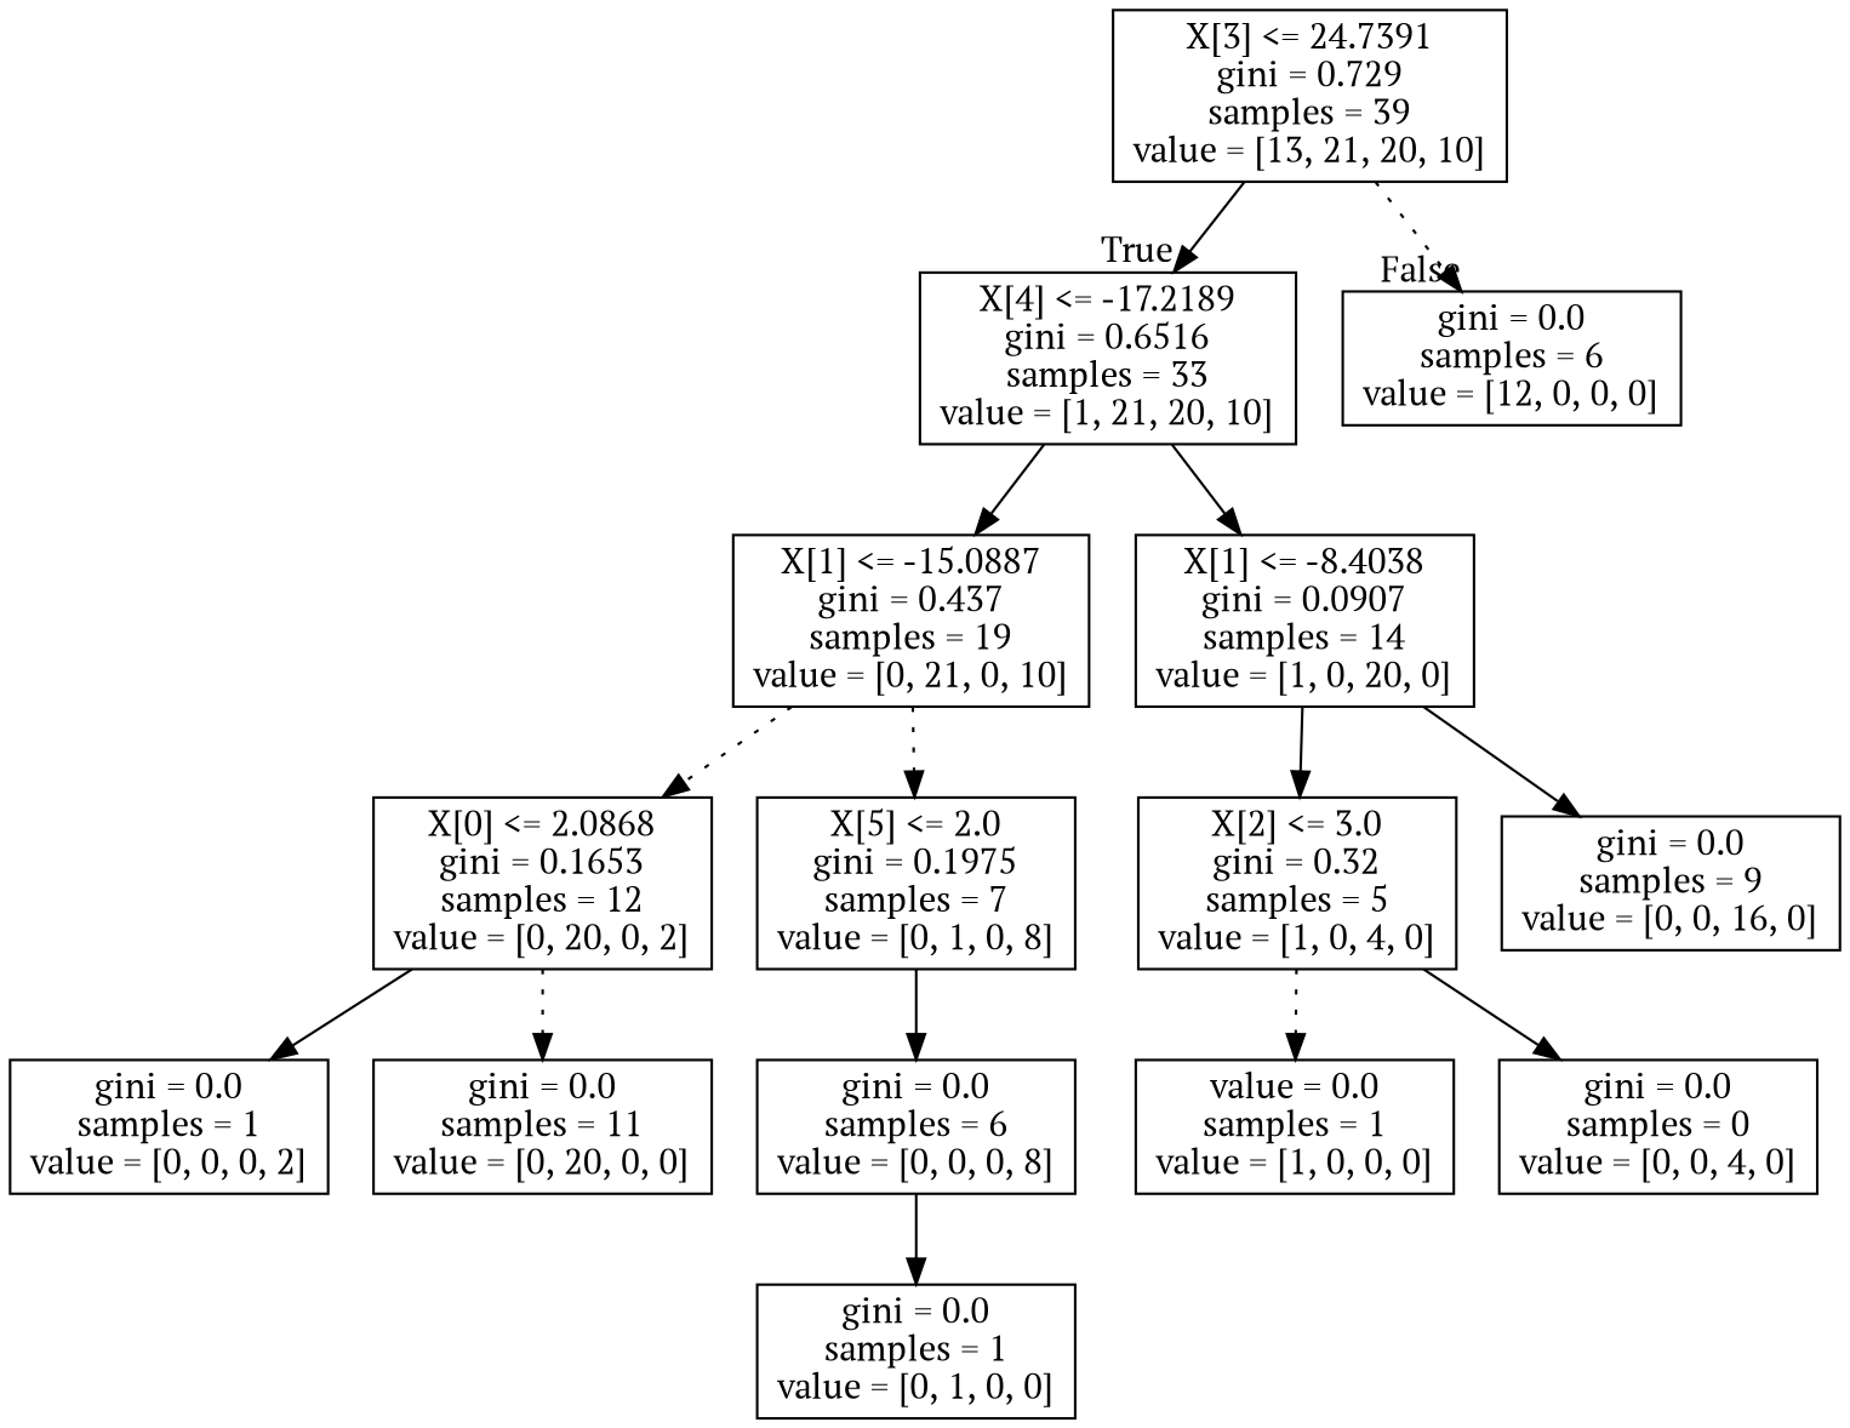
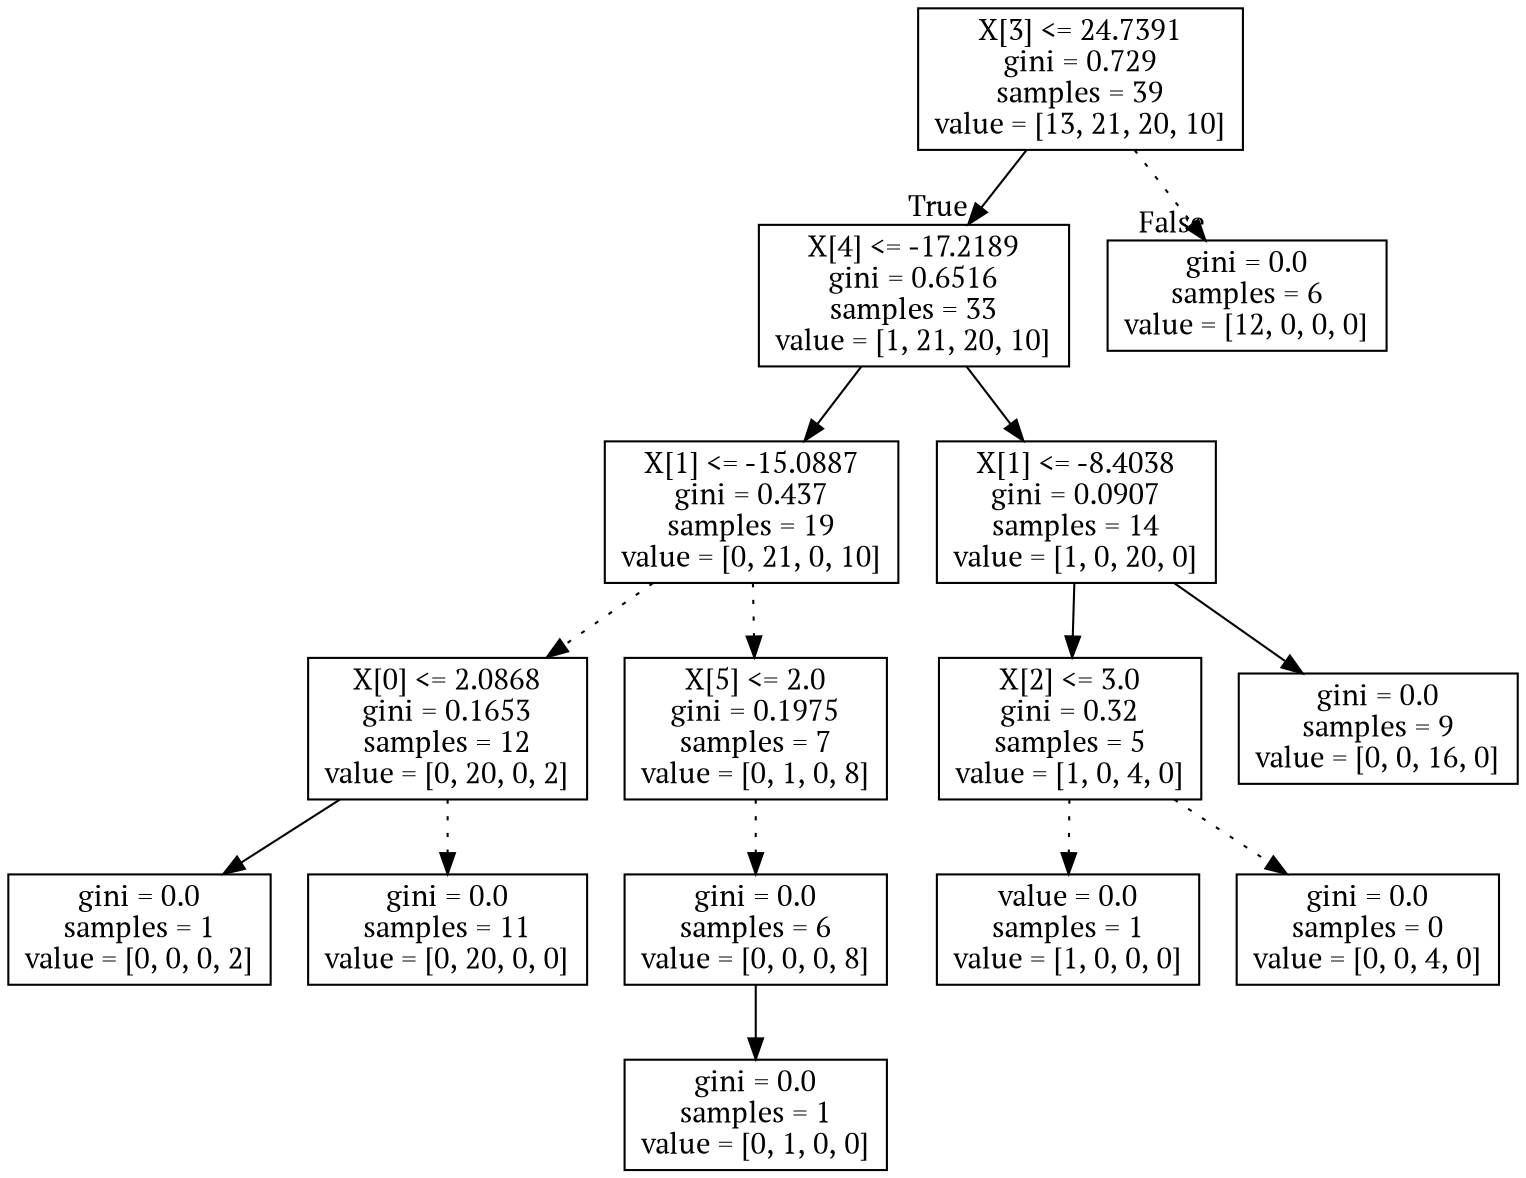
  digraph {
    fontname="PT Serif"
    node [fontname="PT Serif" shape=box]
    edge [fontname="PT Serif" style=solid]
    n1 [label="X[3] <= 24.7391\ngini = 0.729\nsamples = 39\nvalue = [13, 21, 20, 10]"]
    n2 [label="X[4] <= -17.2189\ngini = 0.6516\nsamples = 33\nvalue = [1, 21, 20, 10]"]
    n3 [label="gini = 0.0\nsamples = 6\nvalue = [12, 0, 0, 0]"]
    n4 [label="X[1] <= -15.0887\ngini = 0.437\nsamples = 19\nvalue = [0, 21, 0, 10]"]
    n5 [label="X[1] <= -8.4038\ngini = 0.0907\nsamples = 14\nvalue = [1, 0, 20, 0]"]
    n6 [label="X[0] <= 2.0868\ngini = 0.1653\nsamples = 12\nvalue = [0, 20, 0, 2]"]
    n7 [label="X[5] <= 2.0\ngini = 0.1975\nsamples = 7\nvalue = [0, 1, 0, 8]"]
    n8 [label="X[2] <= 3.0\ngini = 0.32\nsamples = 5\nvalue = [1, 0, 4, 0]"]
    n9 [label="gini = 0.0\nsamples = 9\nvalue = [0, 0, 16, 0]"]
    n10 [label="gini = 0.0\nsamples = 1\nvalue = [0, 0, 0, 2]"]
    n11 [label="gini = 0.0\nsamples = 11\nvalue = [0, 20, 0, 0]"]
    n12 [label="gini = 0.0\nsamples = 6\nvalue = [0, 0, 0, 8]"]
    n13 [label="gini = 0.0\nsamples = 1\nvalue = [0, 1, 0, 0]"]
    n14 [label="value = 0.0\nsamples = 1\nvalue = [1, 0, 0, 0]"]
    n15 [label="gini = 0.0\nsamples = 0\nvalue = [0, 0, 4, 0]"]
    n1 -> n2 [headlabel=True labelangle=45 labeldistance=2.5]
    n1 -> n3 [headlabel=False labelangle=-45 labeldistance=2.5 style=dotted]
    n2 -> n4
    n2 -> n5
    n4 -> n6 [style=dotted]
    n4 -> n7 [style=dotted]
    n5 -> n8
    n5 -> n9
    n6 -> n10
    n6 -> n11 [style=dotted]
-   n7 -> n12
+   n7 -> n12 [style=dotted]
    n8 -> n14 [style=dotted]
-   n8 -> n15
+   n8 -> n15 [style=dotted]
    n12 -> n13
  }
